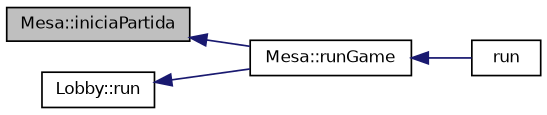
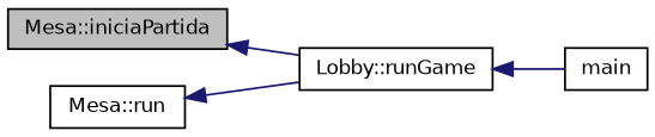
  digraph {
    rankdir=LR
    node [color=black fillcolor=white fontname=Helvetica fontsize=10 shape=record style=filled]
    edge [color=midnightblue dir=back fontname=Helvetica fontsize=10 labelfontname=Helvetica labelfontsize=10 style=solid]
    n1 [fillcolor=grey75 fontcolor=black height=0.2 label="Mesa::iniciaPartida" width=0.4]
-   n2 [height=0.2 label="Mesa::runGame" width=0.4]
-   n3 [height=0.2 label="Lobby::run" width=0.4]
-   n4 [height=0.2 label=run width=0.4]
+   n2 [height=0.2 label="Lobby::runGame" width=0.4]
+   n3 [height=0.2 label="Mesa::run" width=0.4]
+   n4 [height=0.2 label=main width=0.4]
    n1 -> n2
    n2 -> n4
    n3 -> n2
  }
